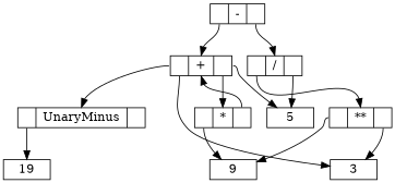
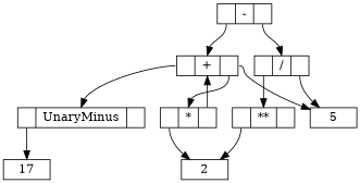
  digraph {
    node [shape=record]
    edge [tailport=f0]
    n1 [height=.1 label="<f0> |<f1> +|<f2> "]
    n2 [height=.1 label="<f0> |<f1> *|<f2> "]
    n3 [height=.1 label="<f0> |<f1> UnaryMinus|<f2> "]
-   3 [height=.1]
    n5 [height=.1 label=5]
-   2 [height=.1 label=9]
-   17 [height=.1 label=19]
+   2 [height=.1]
+   17 [height=.1]
    n8 [height=.1 label="<f0> |<f1> -|<f2> "]
    n9 [height=.1 label="<f0> |<f1> /|<f2> "]
    n10 [height=.1 label="<f0> |<f1> **|<f2> "]
    n1 -> n2 [headport=f1 tailport=f2]
    n1 -> n3 [headport=f1]
-   n1 -> 3
    n1 -> n5 [tailport=f2]
    n2 -> n1 [headport=f1 tailport=f2]
    n2 -> 2
    n3 -> 17
    n8 -> n1 [headport=f1]
    n8 -> n9 [headport=f1 tailport=f2]
    n9 -> n5 [tailport=f2]
    n9 -> n10 [headport=f1]
-   n10 -> 3 [tailport=f2]
    n10 -> 2
  }
